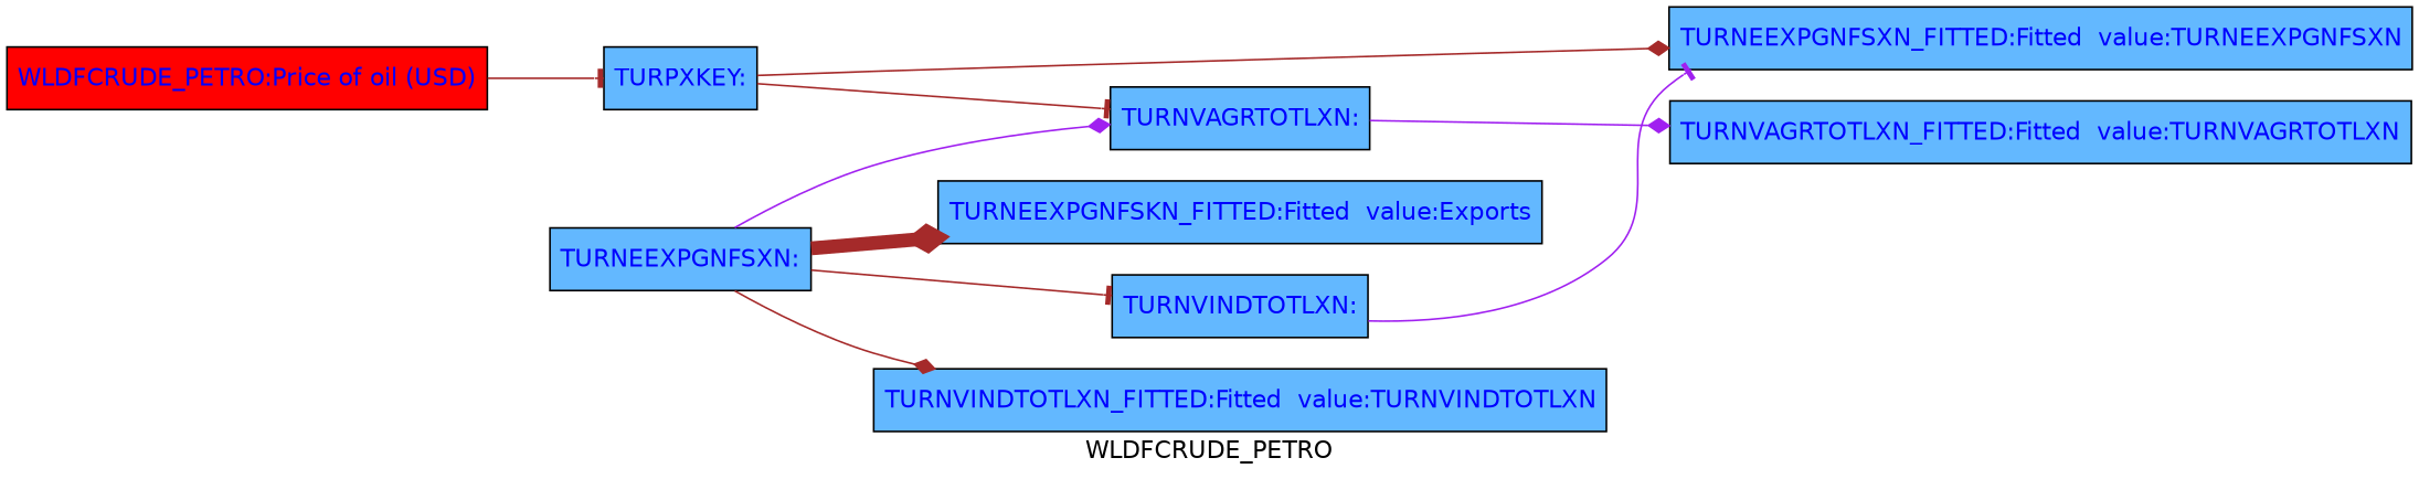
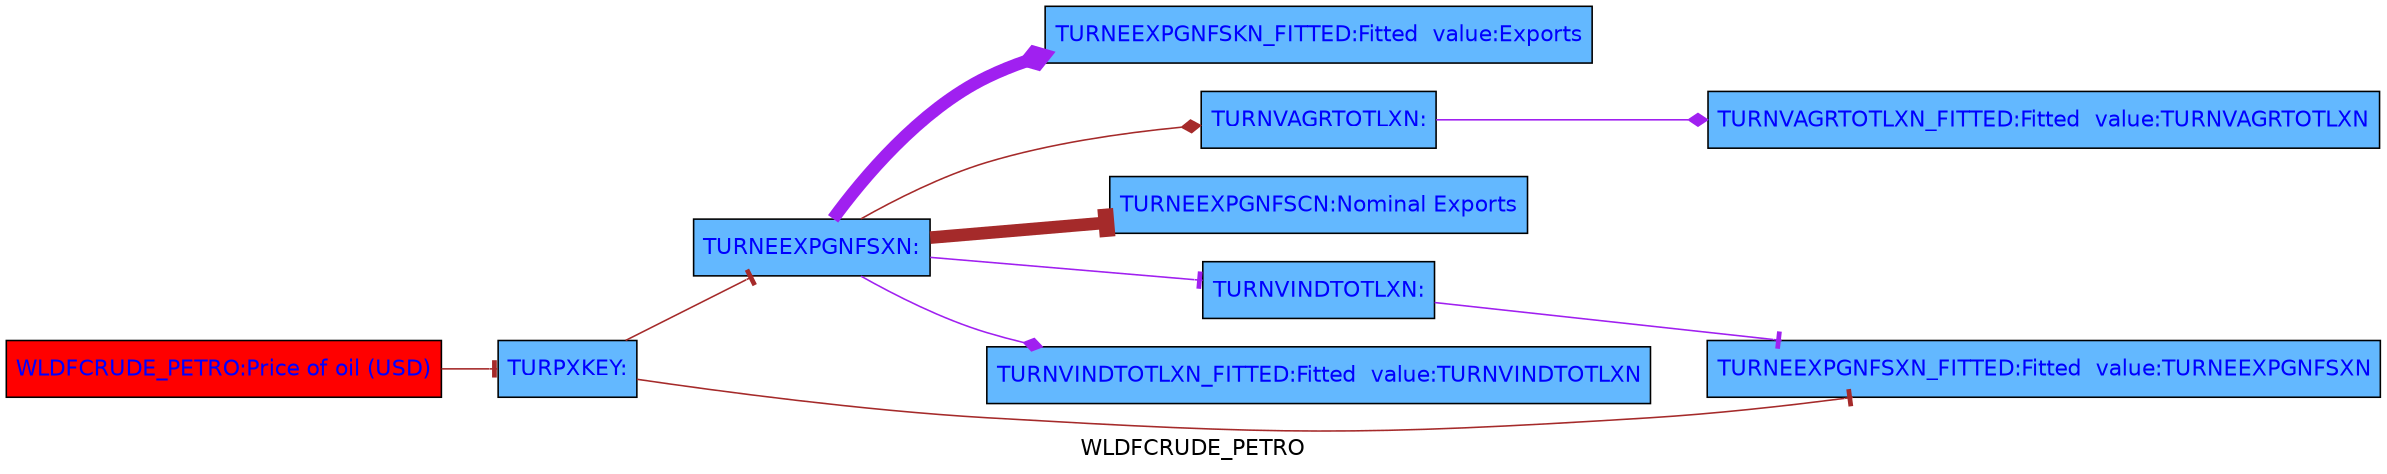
  digraph {
    fontname="DejaVu Sans"
    label=WLDFCRUDE_PETRO
    rankdir=LR
    node [fillcolor=steelblue1 fontcolor=blue fontname="DejaVu Sans" margin=0.025 shape=box style=filled]
    edge [arrowhead=tee color=brown fontname="DejaVu Sans" penwidth=1.0 style=filled]
    n1 [label=<<TABLE BORDER='0' CELLBORDER = '0' style = "filled"  > <TR><TD tooltip="TURPXKEY&#10;FRML &lt;IDENT&gt; TURPXKEY = ((0.01251982513/MUVR)*WLDFALUMINUM/(WLDFALUMINUM_VALUE_2010)+(1.542443998E-05/MUVR)*WLDFBANANA_US/(WLDFBANANA_US_VALUE_2010)+(0.2002150151/MUVR)*WLDFBEEF/(WLDFBEEF_VALUE_2010)+(0.006247862219/MUVR)*WLDFCOAL_AUS/(WLDFCOAL_AUS_VALUE_2010)+(0.006334624694/MUVR)*WLDFCOCOA/(WLDFCOCOA_VALUE_2010)+(0.003729822392/MUVR)*WLDFCOFFEE_COMPO/(WLDFCOFFEE_COMPO_VALUE_2010)+(0.466262504/MUVR)*WLDFCOPPER/(WLDFCOPPER_VALUE_2010)+(0.06189634958/MUVR)*WLDFCOTTON_A_INDX/(WLDFCOTTON_A_INDX_VALUE_2010)+(2.762174766E-05/MUVR)*WLDFCRUDE_PETRO/(WLDFCRUDE_PETRO_VALUE_2010)+0*WLDFGRNUT_OIL/(WLDFGRNUT_OIL_VALUE_2010)+0*WLDFGRNUT_OIL/(WLDFGRNUT_OIL_VALUE_2010)+(1.998276688/MUVR)*WLDFGOLD/(WLDFGOLD_VALUE_2010)+(8.676247488E-05/MUVR)*WLDFGRNUT_OIL/(WLDFGRNUT_OIL_VALUE_2010)+(0.01799357326/MUVR)*WLDFIRON_ORE/(WLDFIRON_ORE_VALUE_2010)+(0.06038475446/MUVR)*WLDFLEAD/(WLDFLEAD_VALUE_2010)+(0.02507049913/MUVR)*WLDFMAIZE/(WLDFMAIZE_VALUE_2010)+(0.006977631035/MUVR)*WLDFNICKEL/(WLDFNICKEL_VALUE_2010)+(0.4312239606/MUVR)*WLDFORANGE/(WLDFORANGE_VALUE_2010)+(0.1491485504/MUVR)*WLDFNGAS_EUR/(WLDFNGAS_EUR_VALUE_2010)+0*WLDFGRNUT_OIL/(WLDFGRNUT_OIL_VALUE_2010)+(1.06237491E-06/MUVR)*WLDFPALM_OIL/(WLDFPALM_OIL_VALUE_2010)+(0.04587421255/MUVR)*WLDFRICE_05/(WLDFRICE_05_VALUE_2010)+(0.004812425273/MUVR)*WLDFRUBBER1_MYSG/(WLDFRUBBER1_MYSG_VALUE_2010)+(0.09683656224/MUVR)*WLDFSILVER/(WLDFSILVER_VALUE_2010)+(0.003805980565/MUVR)*WLDFSOYBEAN_MEAL/(WLDFSOYBEAN_MEAL_VALUE_2010)+(0.002733981986/MUVR)*WLDFSOYBEAN_OIL/(WLDFSOYBEAN_OIL_VALUE_2010)+(8.923949244E-05/MUVR)*WLDFSOYBEANS/(WLDFSOYBEANS_VALUE_2010)+(5.591359492E-05/MUVR)*WLDFSORGHUM/(WLDFSORGHUM_VALUE_2010)+(10.06241781/MUVR)*WLDFISTL_JP_INDX/(WLDFISTL_JP_INDX_VALUE_2010)+(0.04354030198/MUVR)*WLDFSUGAR_WLD/(WLDFSUGAR_WLD_VALUE_2010)+(0.00883338397/MUVR)*WLDFTEA_AVG/(WLDFTEA_AVG_VALUE_2010)+(6.555386991E-05/MUVR)*WLDFTIN/(WLDFTIN_VALUE_2010)+(0.3868796596/MUVR)*WLDFTOBAC_US/(WLDFTOBAC_US_VALUE_2010)+(5.31187455E-06/MUVR)*WLDFLOGS_MYS/(WLDFLOGS_MYS_VALUE_2010)+(0.1187865044/MUVR)*WLDFPLYWOOD/(WLDFPLYWOOD_VALUE_2010)+(0.002101579947/MUVR)*WLDFWOODPULP/(WLDFWOODPULP_VALUE_2010)+(0.00187696154/MUVR)*WLDFSAWNWD_MYS/(WLDFSAWNWD_MYS_VALUE_2010)+(0.194147426/MUVR)*WLDFWHEAT_US_HRW/(WLDFWHEAT_US_HRW_VALUE_2010)+(0.1870155506/MUVR)*WLDFZINC/(WLDFZINC_VALUE_2010)+(85.39370911/MUVR)*MUV/(MUV_VALUE_2010)+0)/100 &#36;">TURPXKEY:</TD></TR> </TABLE>>]
    n2 [label=<<TABLE BORDER='0' CELLBORDER = '0' style = "filled"  > <TR><TD tooltip="Fitted  value:TURNVAGRTOTLXN&#10;FRML &lt;FIT&gt; TURNVAGRTOTLXN_FITTED = EXP( (EXP(-2.08010918252655)*LOG(TURNECONPRVTXN)+EXP(-106.470644517582)*LOG(TURNECONGOVTXN)+EXP(-1.26044139499648)*LOG(TURNEGDIFTOTXN)+(1-EXP(-2.08010918252655)-EXP(-106.470644517582)-EXP(-1.26044139499648))*LOG(TURNEEXPGNFSXN)) ) &#36;">TURNVAGRTOTLXN_FITTED:Fitted  value:TURNVAGRTOTLXN</TD></TR> </TABLE>>]
    n3 [label=<<TABLE BORDER='0' CELLBORDER = '0' style = "filled"  > <TR><TD tooltip="TURNEEXPGNFSXN&#10;FRML &lt;DAMP,STOC&gt; TURNEEXPGNFSXN = (TURNEEXPGNFSXN(-1)*EXP(TURNEEXPGNFSXN_A+ (-0.553951371717865*(LOG(TURNEEXPGNFSXN(-1))-0.518440304077019*LOG(TURNYGDPFCSTXN(-1))-(1-0.518440304077019)*LOG(TURPXKEY(-1)*TURPANUSATLS(-1)))+0.326694885257138*((LOG(TURNYGDPFCSTXN))-(LOG(TURNYGDPFCSTXN(-1))))+(1-0.326694885257138)*((LOG(TURPXKEY*TURPANUSATLS))-(LOG(TURPXKEY(-1)*TURPANUSATLS(-1))))-0.10643559647768) )) * (1-TURNEEXPGNFSXN_D)+ TURNEEXPGNFSXN_X*TURNEEXPGNFSXN_D  &#36;">TURNEEXPGNFSXN:</TD></TR> </TABLE>>]
    n4 [fillcolor=red label=<<TABLE BORDER='0' CELLBORDER = '0' style = "filled"  > <TR><TD tooltip="Price of oil (USD)&#10;Exogen">WLDFCRUDE_PETRO:Price of oil (USD)</TD></TR> </TABLE>>]
    n5 [label=<<TABLE BORDER='0' CELLBORDER = '0' style = "filled"  > <TR><TD tooltip="Fitted  value:Exports&#10;FRML &lt;FIT&gt; TURNEEXPGNFSKN_FITTED = TURNEEXPGNFSKN(-1)*EXP( (-0.183601330373508*(LOG(TURNEEXPGNFSKN(-1))-LOG(TURXMKT(-1))-0.7*LOG(TURNEEXPGNFSXN(-1)/(TURNYGDPFCSTXN(-1))))-0.173652572823937+1*((LOG(TURXMKT))-(LOG(TURXMKT(-1))))+0.101914418695205*((LOG(TURNEEXPGNFSXN/(TURNYGDPFCSTXN)))-(LOG(TURNEEXPGNFSXN(-1)/(TURNYGDPFCSTXN(-1)))))+0.00570762221786994*TURT+0.16221451613712*DURING_2009) ) &#36;">TURNEEXPGNFSKN_FITTED:Fitted  value:Exports</TD></TR> </TABLE>>]
    n6 [label=<<TABLE BORDER='0' CELLBORDER = '0' style = "filled"  > <TR><TD tooltip="TURNVAGRTOTLXN&#10;FRML &lt;DAMP,STOC&gt; TURNVAGRTOTLXN = (EXP(TURNVAGRTOTLXN_A+ (EXP(-2.08010918252655)*LOG(TURNECONPRVTXN)+EXP(-106.470644517582)*LOG(TURNECONGOVTXN)+EXP(-1.26044139499648)*LOG(TURNEGDIFTOTXN)+(1-EXP(-2.08010918252655)-EXP(-106.470644517582)-EXP(-1.26044139499648))*LOG(TURNEEXPGNFSXN)) )) * (1-TURNVAGRTOTLXN_D)+ TURNVAGRTOTLXN_X*TURNVAGRTOTLXN_D  &#36;">TURNVAGRTOTLXN:</TD></TR> </TABLE>>]
+   n7 [label=<<TABLE BORDER='0' CELLBORDER = '0' style = "filled"  > <TR><TD tooltip="Nominal Exports&#10;FRML &lt;IDENT&gt; TURNEEXPGNFSCN = TURNEEXPGNFSKN*TURNEEXPGNFSXN &#36;">TURNEEXPGNFSCN:Nominal Exports</TD></TR> </TABLE>>]
    n8 [label=<<TABLE BORDER='0' CELLBORDER = '0' style = "filled"  > <TR><TD tooltip="TURNVINDTOTLXN&#10;FRML &lt;DAMP,STOC&gt; TURNVINDTOTLXN = (EXP(TURNVINDTOTLXN_A+ (EXP(-51.7910030726007)*LOG(TURNECONPRVTXN)+EXP(-53.5472607745257)*LOG(TURNECONGOVTXN)+EXP(-0.759669862096664)*LOG(TURNEGDIFTOTXN)+(1-EXP(-51.7910030726007)-EXP(-53.5472607745257)-EXP(-0.759669862096664))*LOG(TURNEEXPGNFSXN)) )) * (1-TURNVINDTOTLXN_D)+ TURNVINDTOTLXN_X*TURNVINDTOTLXN_D  &#36;">TURNVINDTOTLXN:</TD></TR> </TABLE>>]
    n9 [label=<<TABLE BORDER='0' CELLBORDER = '0' style = "filled"  > <TR><TD tooltip="Fitted  value:TURNVINDTOTLXN&#10;FRML &lt;FIT&gt; TURNVINDTOTLXN_FITTED = EXP( (EXP(-51.7910030726007)*LOG(TURNECONPRVTXN)+EXP(-53.5472607745257)*LOG(TURNECONGOVTXN)+EXP(-0.759669862096664)*LOG(TURNEGDIFTOTXN)+(1-EXP(-51.7910030726007)-EXP(-53.5472607745257)-EXP(-0.759669862096664))*LOG(TURNEEXPGNFSXN)) ) &#36;">TURNVINDTOTLXN_FITTED:Fitted  value:TURNVINDTOTLXN</TD></TR> </TABLE>>]
    n10 [label=<<TABLE BORDER='0' CELLBORDER = '0' style = "filled"  > <TR><TD tooltip="Fitted  value:TURNEEXPGNFSXN&#10;FRML &lt;FIT&gt; TURNEEXPGNFSXN_FITTED = TURNEEXPGNFSXN(-1)*EXP( (-0.553951371717865*(LOG(TURNEEXPGNFSXN(-1))-0.518440304077019*LOG(TURNYGDPFCSTXN(-1))-(1-0.518440304077019)*LOG(TURPXKEY(-1)*TURPANUSATLS(-1)))+0.326694885257138*((LOG(TURNYGDPFCSTXN))-(LOG(TURNYGDPFCSTXN(-1))))+(1-0.326694885257138)*((LOG(TURPXKEY*TURPANUSATLS))-(LOG(TURPXKEY(-1)*TURPANUSATLS(-1))))-0.10643559647768) ) &#36;">TURNEEXPGNFSXN_FITTED:Fitted  value:TURNEEXPGNFSXN</TD></TR> </TABLE>>]
    subgraph sub_1 {
      n1
      n2
      n3
      n4
      n5
      n6
+     n7
      n8
      n9
      n10
    }
    subgraph sub_2 {
      rank=source
      n4
    }
-   n1 -> n6
-   n1 -> n10 [arrowhead=diamond]
-   n3 -> n5 [arrowhead=diamond penwidth=8.0]
-   n3 -> n6 [arrowhead=diamond color=purple]
-   n3 -> n8
-   n3 -> n9 [arrowhead=diamond]
+   n1 -> n3
+   n1 -> n10
+   n3 -> n5 [arrowhead=diamond color=purple penwidth=8.0]
+   n3 -> n6 [arrowhead=diamond]
+   n3 -> n7 [penwidth=8.0]
+   n3 -> n8 [color=purple]
+   n3 -> n9 [arrowhead=diamond color=purple]
    n4 -> n1
    n6 -> n2 [arrowhead=diamond color=purple]
    n8 -> n10 [color=purple]
  }
